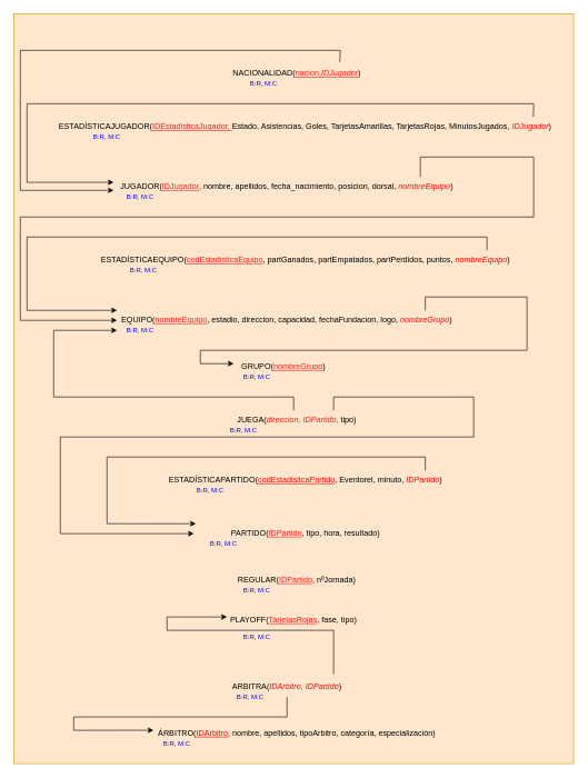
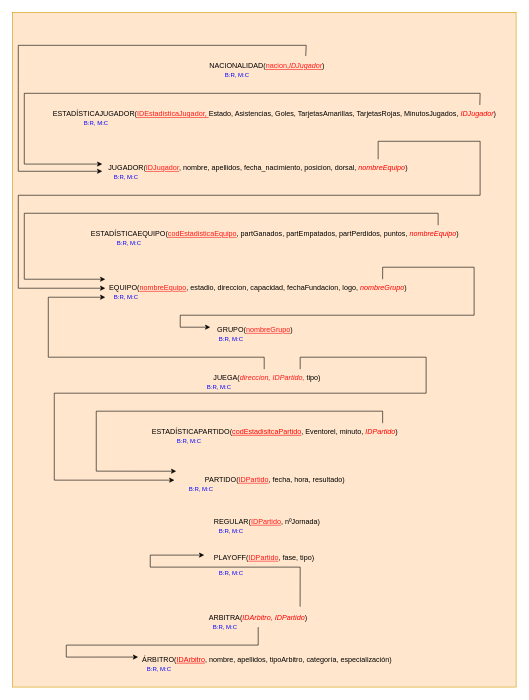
  <mxCell id="0" />
  <mxCell id="1" parent="0" />
  <mxCell id="2" value="" style="rounded=0;whiteSpace=wrap;html=1;fillColor=#ffe6cc;strokeColor=#d79b00;" parent="1" vertex="1"><mxGeometry x="20" y="20" width="840" height="1125" as="geometry" /></mxCell>
  <mxCell id="3" value="JUGADOR(&lt;font style=&quot;&quot; color=&quot;#ff1919&quot;&gt;&lt;u style=&quot;&quot;&gt;IDJugado&lt;i&gt;r&lt;/i&gt;&lt;/u&gt;&lt;/font&gt;, nombre, apellidos, fecha_nacimiento, posicion, dorsal, &lt;font style=&quot;&quot; color=&quot;#ff0000&quot;&gt;&lt;i&gt;nombreEquipo&lt;/i&gt;&lt;/font&gt;)" style="text;html=1;strokeColor=none;fillColor=none;align=center;verticalAlign=middle;whiteSpace=wrap;rounded=0;" parent="1" vertex="1"><mxGeometry x="175" y="265" width="510" height="30" as="geometry" /></mxCell>
  <mxCell id="4" value="NACIONALIDAD(&lt;font color=&quot;#ff1919&quot;&gt;&lt;u&gt;nacion,&lt;i&gt;IDJugador&lt;/i&gt;&lt;/u&gt;&lt;/font&gt;)" style="text;html=1;strokeColor=none;fillColor=none;align=center;verticalAlign=middle;whiteSpace=wrap;rounded=0;" parent="1" vertex="1"><mxGeometry x="190" y="95" width="510" height="30" as="geometry" /></mxCell>
  <mxCell id="5" value="ESTADÍSTICAJUGADOR(&lt;font style=&quot;text-decoration-line: underline;&quot; color=&quot;#ff1919&quot;&gt;IDEstadisticaJugador, &lt;/font&gt;&lt;font style=&quot;&quot;&gt;Estado, Asistencias, Goles, TarjetasAmarillas, TarjetasRojas, MinutosJugados, &lt;i&gt;&lt;font color=&quot;#ff0000&quot;&gt;IDJugador&lt;/font&gt;&lt;/i&gt;&lt;/font&gt;)" style="text;html=1;strokeColor=none;fillColor=none;align=center;verticalAlign=middle;whiteSpace=wrap;rounded=0;" parent="1" vertex="1"><mxGeometry x="80" y="175" width="755" height="30" as="geometry" /></mxCell>
  <mxCell id="6" value="EQUIPO(&lt;font style=&quot;&quot; color=&quot;#ff1919&quot;&gt;&lt;u&gt;nombreEquipo&lt;/u&gt;&lt;/font&gt;, estadio, direccion, capacidad, fechaFundacion, logo, &lt;font style=&quot;&quot; color=&quot;#ff0000&quot;&gt;&lt;i&gt;nombreGrupo&lt;/i&gt;&lt;/font&gt;)" style="text;html=1;strokeColor=none;fillColor=none;align=center;verticalAlign=middle;whiteSpace=wrap;rounded=0;" parent="1" vertex="1"><mxGeometry x="175" y="465" width="510" height="30" as="geometry" /></mxCell>
  <mxCell id="7" value="GRUPO(&lt;font style=&quot;&quot; color=&quot;#ff1919&quot;&gt;&lt;u&gt;nombreGrupo&lt;/u&gt;&lt;/font&gt;)" style="text;html=1;strokeColor=none;fillColor=none;align=center;verticalAlign=middle;whiteSpace=wrap;rounded=0;" parent="1" vertex="1"><mxGeometry x="170" y="535" width="510" height="30" as="geometry" /></mxCell>
  <mxCell id="8" value="ESTADÍSTICAEQUIPO(&lt;font style=&quot;&quot; color=&quot;#ff1919&quot;&gt;&lt;u&gt;codEstadisticaEquipo&lt;/u&gt;&lt;/font&gt;, partGanados, partEmpatados, partPerdidos, puntos, &lt;font style=&quot;&quot; color=&quot;#ff0000&quot;&gt;&lt;i&gt;nombreEquipo&lt;/i&gt;&lt;/font&gt;)" style="text;html=1;strokeColor=none;fillColor=none;align=center;verticalAlign=middle;whiteSpace=wrap;rounded=0;" parent="1" vertex="1"><mxGeometry x="147.5" y="375" width="620" height="30" as="geometry" /></mxCell>
- <mxCell id="9" value="PARTIDO(&lt;font style=&quot;&quot; color=&quot;#ff1919&quot;&gt;&lt;u&gt;IDPartido&lt;/u&gt;&lt;/font&gt;, tipo, hora, resultado)" style="text;html=1;strokeColor=none;fillColor=none;align=center;verticalAlign=middle;whiteSpace=wrap;rounded=0;" parent="1" vertex="1"><mxGeometry x="202.5" y="785" width="510" height="30" as="geometry" /></mxCell>
+ <mxCell id="9" value="PARTIDO(&lt;font style=&quot;&quot; color=&quot;#ff1919&quot;&gt;&lt;u&gt;IDPartido&lt;/u&gt;&lt;/font&gt;, fecha, hora, resultado)" style="text;html=1;strokeColor=none;fillColor=none;align=center;verticalAlign=middle;whiteSpace=wrap;rounded=0;" parent="1" vertex="1"><mxGeometry x="202.5" y="785" width="510" height="30" as="geometry" /></mxCell>
  <mxCell id="10" value="ESTADÍSTICAPARTIDO(&lt;font style=&quot;&quot; color=&quot;#ff0000&quot;&gt;&lt;u&gt;codEstadisitcaPartido&lt;/u&gt;&lt;/font&gt;, Eventorel, minuto, &lt;font style=&quot;&quot; color=&quot;#ff0000&quot;&gt;&lt;i&gt;IDPartido&lt;/i&gt;&lt;/font&gt;)" style="text;html=1;strokeColor=none;fillColor=none;align=center;verticalAlign=middle;whiteSpace=wrap;rounded=0;" parent="1" vertex="1"><mxGeometry x="202.5" y="705" width="510" height="30" as="geometry" /></mxCell>
  <mxCell id="11" value="ÁRBITRO(&lt;font style=&quot;&quot; color=&quot;#ff0000&quot;&gt;&lt;u&gt;IDArbitro&lt;/u&gt;&lt;/font&gt;, nombre, apellidos, tipoArbitro, categoría, especialización)" style="text;html=1;strokeColor=none;fillColor=none;align=center;verticalAlign=middle;whiteSpace=wrap;rounded=0;" parent="1" vertex="1"><mxGeometry x="190" y="1085" width="510" height="30" as="geometry" /></mxCell>
  <mxCell id="12" value="JUEGA(&lt;i style=&quot;color: rgb(255, 25, 25);&quot;&gt;direccion, IDPartido, &lt;/i&gt;tipo)" style="text;html=1;strokeColor=none;fillColor=none;align=center;verticalAlign=middle;whiteSpace=wrap;rounded=0;" parent="1" vertex="1"><mxGeometry x="190" y="615" width="510" height="30" as="geometry" /></mxCell>
  <mxCell id="13" value="ARBITRA(&lt;font style=&quot;&quot; color=&quot;#ff0000&quot;&gt;&lt;i&gt;IDArbitro, IDPartido&lt;/i&gt;&lt;/font&gt;)" style="text;html=1;strokeColor=none;fillColor=none;align=center;verticalAlign=middle;whiteSpace=wrap;rounded=0;" parent="1" vertex="1"><mxGeometry x="175" y="1015" width="510" height="30" as="geometry" /></mxCell>
  <mxCell id="14" value="" style="endArrow=classic;html=1;rounded=0;exitX=0.626;exitY=-0.077;exitDx=0;exitDy=0;exitPerimeter=0;" parent="1" source="4" edge="1"><mxGeometry width="50" height="50" relative="1" as="geometry"><mxPoint x="520" y="194" as="sourcePoint" /><mxPoint x="170" y="285" as="targetPoint" /><Array as="points"><mxPoint x="510" y="75" /><mxPoint x="30" y="75" /><mxPoint x="30" y="145" /><mxPoint x="30" y="285" /></Array></mxGeometry></mxCell>
  <mxCell id="15" value="" style="endArrow=classic;html=1;rounded=0;exitX=0.953;exitY=-0.017;exitDx=0;exitDy=0;exitPerimeter=0;" parent="1" source="5" edge="1"><mxGeometry width="50" height="50" relative="1" as="geometry"><mxPoint x="540" y="214" as="sourcePoint" /><mxPoint x="170" y="273" as="targetPoint" /><Array as="points"><mxPoint x="800" y="155" /><mxPoint x="40" y="155" /><mxPoint x="40" y="273" /></Array></mxGeometry></mxCell>
  <mxCell id="16" value="" style="endArrow=classic;html=1;rounded=0;entryX=0;entryY=0.5;entryDx=0;entryDy=0;" parent="1" target="6" edge="1"><mxGeometry width="50" height="50" relative="1" as="geometry"><mxPoint x="630" y="265" as="sourcePoint" /><mxPoint x="230" y="145" as="targetPoint" /><Array as="points"><mxPoint x="630" y="235" /><mxPoint x="800" y="235" /><mxPoint x="800" y="325" /><mxPoint x="30" y="325" /><mxPoint x="30" y="480" /></Array></mxGeometry></mxCell>
  <mxCell id="17" value="" style="endArrow=classic;html=1;rounded=0;entryX=0;entryY=0;entryDx=0;entryDy=0;" parent="1" target="6" edge="1"><mxGeometry width="50" height="50" relative="1" as="geometry"><mxPoint x="730" y="375" as="sourcePoint" /><mxPoint x="240" y="155" as="targetPoint" /><Array as="points"><mxPoint x="730" y="355" /><mxPoint x="40" y="355" /><mxPoint x="40" y="465" /></Array></mxGeometry></mxCell>
  <mxCell id="18" value="" style="endArrow=classic;html=1;rounded=0;entryX=0;entryY=1;entryDx=0;entryDy=0;" parent="1" target="6" edge="1"><mxGeometry width="50" height="50" relative="1" as="geometry"><mxPoint x="440" y="615" as="sourcePoint" /><mxPoint x="121" y="545" as="targetPoint" /><Array as="points"><mxPoint x="440" y="595" /><mxPoint x="80" y="595" /><mxPoint x="80" y="495" /></Array></mxGeometry></mxCell>
  <mxCell id="19" value="" style="endArrow=classic;html=1;rounded=0;entryX=0.353;entryY=0.333;entryDx=0;entryDy=0;entryPerimeter=0;" parent="1" target="7" edge="1"><mxGeometry width="50" height="50" relative="1" as="geometry"><mxPoint x="637.5" y="465" as="sourcePoint" /><mxPoint x="372.5" y="345" as="targetPoint" /><Array as="points"><mxPoint x="637.5" y="445" /><mxPoint x="790" y="445" /><mxPoint x="790" y="525" /><mxPoint x="300" y="525" /><mxPoint x="300" y="545" /></Array></mxGeometry></mxCell>
  <mxCell id="20" value="" style="endArrow=classic;html=1;rounded=0;entryX=0.178;entryY=0.004;entryDx=0;entryDy=0;entryPerimeter=0;" parent="1" target="9" edge="1"><mxGeometry width="50" height="50" relative="1" as="geometry"><mxPoint x="637.5" y="705" as="sourcePoint" /><mxPoint x="372.5" y="585" as="targetPoint" /><Array as="points"><mxPoint x="637.5" y="685" /><mxPoint x="160" y="685" /><mxPoint x="160" y="785" /></Array></mxGeometry></mxCell>
  <mxCell id="21" value="" style="endArrow=classic;html=1;rounded=0;entryX=0.172;entryY=0.5;entryDx=0;entryDy=0;entryPerimeter=0;" parent="1" target="9" edge="1"><mxGeometry width="50" height="50" relative="1" as="geometry"><mxPoint x="500" y="615" as="sourcePoint" /><mxPoint x="235" y="495" as="targetPoint" /><Array as="points"><mxPoint x="500" y="595" /><mxPoint x="710" y="595" /><mxPoint x="710" y="655" /><mxPoint x="90" y="655" /><mxPoint x="90" y="800" /></Array></mxGeometry></mxCell>
  <mxCell id="22" value="REGULAR(&lt;font style=&quot;&quot; color=&quot;#ff1919&quot;&gt;&lt;u&gt;IDPartido&lt;/u&gt;&lt;/font&gt;, nºJornada)" style="text;html=1;strokeColor=none;fillColor=none;align=center;verticalAlign=middle;whiteSpace=wrap;rounded=0;" vertex="1" parent="1"><mxGeometry x="190" y="855" width="510" height="30" as="geometry" /></mxCell>
- <mxCell id="23" value="PLAYOFF(&lt;font style=&quot;&quot; color=&quot;#ff1919&quot;&gt;&lt;u&gt;TarjetasRojas&lt;/u&gt;&lt;/font&gt;, fase, tipo)" style="text;html=1;strokeColor=none;fillColor=none;align=center;verticalAlign=middle;whiteSpace=wrap;rounded=0;" vertex="1" parent="1"><mxGeometry x="185" y="915" width="510" height="30" as="geometry" /></mxCell>
+ <mxCell id="23" value="PLAYOFF(&lt;font style=&quot;&quot; color=&quot;#ff1919&quot;&gt;&lt;u&gt;IDPartido&lt;/u&gt;&lt;/font&gt;, fase, tipo)" style="text;html=1;strokeColor=none;fillColor=none;align=center;verticalAlign=middle;whiteSpace=wrap;rounded=0;" vertex="1" parent="1"><mxGeometry x="185" y="915" width="510" height="30" as="geometry" /></mxCell>
  <mxCell id="24" value="" style="endArrow=classic;html=1;rounded=0;exitX=0.5;exitY=1;exitDx=0;exitDy=0;entryX=0.078;entryY=0.333;entryDx=0;entryDy=0;entryPerimeter=0;" edge="1" parent="1" source="13" target="11"><mxGeometry width="50" height="50" relative="1" as="geometry"><mxPoint x="410" y="985" as="sourcePoint" /><mxPoint x="460" y="935" as="targetPoint" /><Array as="points"><mxPoint x="430" y="1075" /><mxPoint x="110" y="1075" /><mxPoint x="110" y="1095" /></Array></mxGeometry></mxCell>
  <mxCell id="25" value="" style="endArrow=classic;html=1;rounded=0;exitX=0.637;exitY=-0.133;exitDx=0;exitDy=0;exitPerimeter=0;" edge="1" parent="1" source="13"><mxGeometry width="50" height="50" relative="1" as="geometry"><mxPoint x="410" y="985" as="sourcePoint" /><mxPoint x="340" y="925" as="targetPoint" /><Array as="points"><mxPoint x="500" y="945" /><mxPoint x="250" y="945" /><mxPoint x="250" y="925" /></Array></mxGeometry></mxCell>
  <mxCell id="26" value="&lt;font color=&quot;#0000ff&quot; style=&quot;font-size: 10px;&quot;&gt;B:R, M:C&lt;/font&gt;" style="text;html=1;align=center;verticalAlign=middle;whiteSpace=wrap;rounded=0;" vertex="1" parent="1"><mxGeometry x="310" y="805" width="50" height="20" as="geometry" /></mxCell>
  <mxCell id="27" value="&lt;font color=&quot;#0000ff&quot; style=&quot;font-size: 10px;&quot;&gt;B:R, M:C&lt;/font&gt;" style="text;html=1;align=center;verticalAlign=middle;whiteSpace=wrap;rounded=0;" vertex="1" parent="1"><mxGeometry x="290" y="725" width="50" height="20" as="geometry" /></mxCell>
  <mxCell id="28" value="&lt;font color=&quot;#0000ff&quot; style=&quot;font-size: 10px;&quot;&gt;B:R, M:C&lt;/font&gt;" style="text;html=1;align=center;verticalAlign=middle;whiteSpace=wrap;rounded=0;" vertex="1" parent="1"><mxGeometry x="370" y="115" width="50" height="20" as="geometry" /></mxCell>
  <mxCell id="29" value="&lt;font color=&quot;#0000ff&quot; style=&quot;font-size: 10px;&quot;&gt;B:R, M:C&lt;/font&gt;" style="text;html=1;align=center;verticalAlign=middle;whiteSpace=wrap;rounded=0;" vertex="1" parent="1"><mxGeometry x="135" y="195" width="50" height="20" as="geometry" /></mxCell>
  <mxCell id="30" value="&lt;font color=&quot;#0000ff&quot; style=&quot;font-size: 10px;&quot;&gt;B:R, M:C&lt;/font&gt;" style="text;html=1;align=center;verticalAlign=middle;whiteSpace=wrap;rounded=0;" vertex="1" parent="1"><mxGeometry x="185" y="285" width="50" height="20" as="geometry" /></mxCell>
  <mxCell id="31" value="&lt;font color=&quot;#0000ff&quot; style=&quot;font-size: 10px;&quot;&gt;B:R, M:C&lt;/font&gt;" style="text;html=1;align=center;verticalAlign=middle;whiteSpace=wrap;rounded=0;" vertex="1" parent="1"><mxGeometry x="190" y="395" width="50" height="20" as="geometry" /></mxCell>
  <mxCell id="32" value="&lt;font color=&quot;#0000ff&quot; style=&quot;font-size: 10px;&quot;&gt;B:R, M:C&lt;/font&gt;" style="text;html=1;align=center;verticalAlign=middle;whiteSpace=wrap;rounded=0;" vertex="1" parent="1"><mxGeometry x="185" y="485" width="50" height="20" as="geometry" /></mxCell>
  <mxCell id="33" value="&lt;font color=&quot;#0000ff&quot; style=&quot;font-size: 10px;&quot;&gt;B:R, M:C&lt;/font&gt;" style="text;html=1;align=center;verticalAlign=middle;whiteSpace=wrap;rounded=0;" vertex="1" parent="1"><mxGeometry x="360" y="555" width="50" height="20" as="geometry" /></mxCell>
  <mxCell id="34" value="&lt;font color=&quot;#0000ff&quot; style=&quot;font-size: 10px;&quot;&gt;B:R, M:C&lt;/font&gt;" style="text;html=1;align=center;verticalAlign=middle;whiteSpace=wrap;rounded=0;" vertex="1" parent="1"><mxGeometry x="340" y="635" width="50" height="20" as="geometry" /></mxCell>
  <mxCell id="35" value="&lt;font color=&quot;#0000ff&quot; style=&quot;font-size: 10px;&quot;&gt;B:R, M:C&lt;/font&gt;" style="text;html=1;align=center;verticalAlign=middle;whiteSpace=wrap;rounded=0;" vertex="1" parent="1"><mxGeometry x="360" y="875" width="50" height="20" as="geometry" /></mxCell>
  <mxCell id="36" value="&lt;font color=&quot;#0000ff&quot; style=&quot;font-size: 10px;&quot;&gt;B:R, M:C&lt;/font&gt;" style="text;html=1;align=center;verticalAlign=middle;whiteSpace=wrap;rounded=0;" vertex="1" parent="1"><mxGeometry x="360" y="945" width="50" height="20" as="geometry" /></mxCell>
  <mxCell id="37" value="&lt;font color=&quot;#0000ff&quot; style=&quot;font-size: 10px;&quot;&gt;B:R, M:C&lt;/font&gt;" style="text;html=1;align=center;verticalAlign=middle;whiteSpace=wrap;rounded=0;" vertex="1" parent="1"><mxGeometry x="350" y="1035" width="50" height="20" as="geometry" /></mxCell>
  <mxCell id="38" value="&lt;font color=&quot;#0000ff&quot; style=&quot;font-size: 10px;&quot;&gt;B:R, M:C&lt;/font&gt;" style="text;html=1;align=center;verticalAlign=middle;whiteSpace=wrap;rounded=0;" vertex="1" parent="1"><mxGeometry x="240" y="1105" width="50" height="20" as="geometry" /></mxCell>
